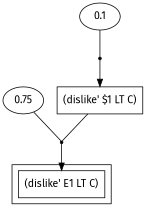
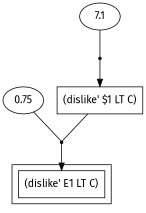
  digraph {
    fontname="Fira Sans"
    rankdir=TB
    node [fontname="Fira Sans"]
    edge [arrowhead=none fontname="Fira Sans"]
    n1 [label="(dislike' E1 LT C)" shape=box]
    n2 [label=0.75]
    r0 [shape=point]
-   n4 [label=0.1]
+   n4 [label=7.1]
    r1 [shape=point]
    n6 [label="(dislike' $1 LT C)" shape=box]
    subgraph cluster_1 {
      n1
    }
    n2 -> r0
    r0 -> n1 [arrowhead=""]
    n4 -> r1
    r1 -> n6 [arrowhead=""]
    n6 -> r0
  }
